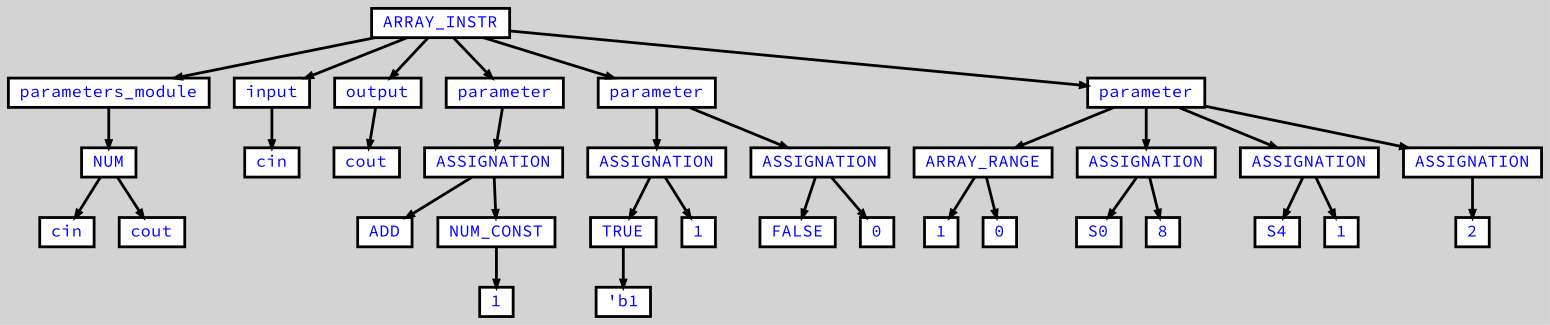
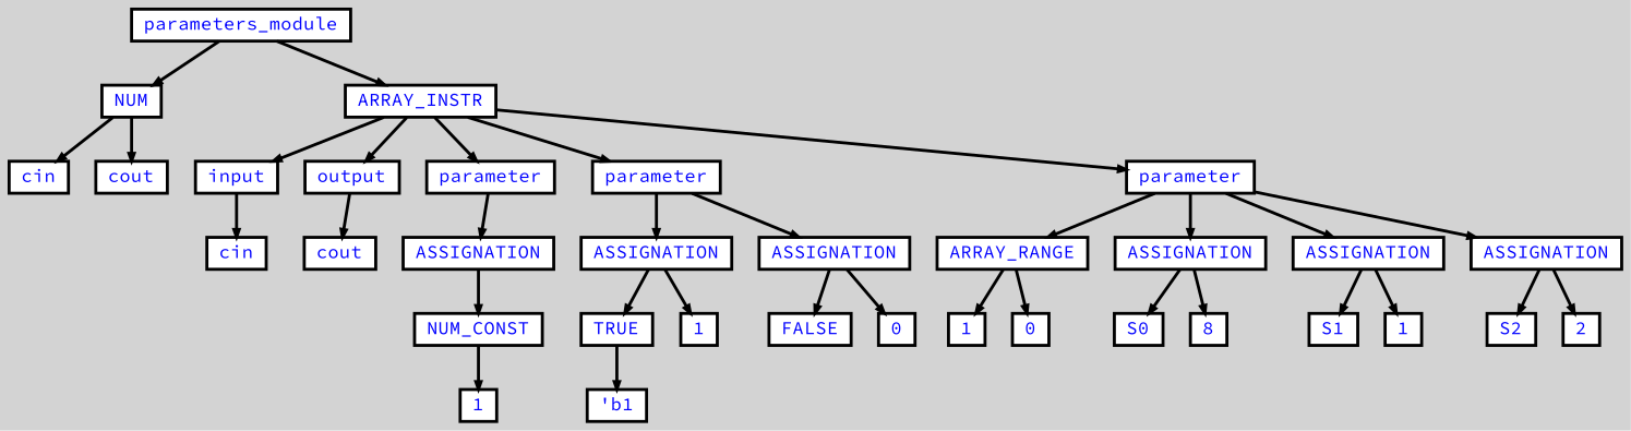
  digraph {
    bgcolor=lightgrey
    fontname="Source Code Pro"
    ordering=out
    ranksep=.4
    node [color=black fillcolor=white fixedsize=false fontcolor=blue fontname="Source Code Pro" fontsize=12 shape=box style="filled, solid, bold"]
    edge [arrowsize=.5 color=black fontname="Source Code Pro" style=bold]
    n1 [height=.25 label=parameters_module width=.25]
    n2 [height=.25 label=NUM width=.25]
    n3 [height=.25 label=ARRAY_INSTR width=.25]
    n4 [height=.25 label=cin width=.25]
    n5 [height=.25 label=cout width=.25]
    n6 [height=.25 label=input width=.25]
    n7 [height=.25 label=output width=.25]
    n8 [height=.25 label=parameter width=.25]
    n9 [height=.25 label=parameter width=.25]
    n10 [height=.25 label=parameter width=.25]
    n11 [height=.25 label=cin width=.25]
    n12 [height=.25 label=cout width=.25]
    n13 [height=.25 label=ASSIGNATION width=.25]
    n14 [height=.25 label=ASSIGNATION width=.25]
    n15 [height=.25 label=ASSIGNATION width=.25]
    n16 [height=.25 label=ARRAY_RANGE width=.25]
    n17 [height=.25 label=ASSIGNATION width=.25]
    n18 [height=.25 label=ASSIGNATION width=.25]
    n19 [height=.25 label=ASSIGNATION width=.25]
-   n20 [height=.25 label=ADD width=.25]
    n21 [height=.25 label=NUM_CONST width=.25]
    n22 [height=.25 label=1 width=.25]
    n23 [height=.25 label="'b1" width=.25]
    n24 [height=.25 label=TRUE width=.25]
    n25 [height=.25 label=1 width=.25]
    n26 [height=.25 label=FALSE width=.25]
    n27 [height=.25 label=0 width=.25]
    n28 [height=.25 label=1 width=.25]
    n29 [height=.25 label=0 width=.25]
    n30 [height=.25 label=S0 width=.25]
    n31 [height=.25 label=8 width=.25]
-   n32 [height=.25 label=S4 width=.25]
+   n32 [height=.25 label=S1 width=.25]
    n33 [height=.25 label=1 width=.25]
+   n34 [height=.25 label=S2 width=.25]
    n35 [height=.25 label=2 width=.25]
    n1 -> n2
-   n3 -> n1
+   n1 -> n3
    n2 -> n4
    n2 -> n5
    n3 -> n6
    n3 -> n7
    n3 -> n8
    n3 -> n9
    n3 -> n10
    n6 -> n11
    n7 -> n12
    n8 -> n13
    n9 -> n14
    n9 -> n15
    n10 -> n16
    n10 -> n17
    n10 -> n18
    n10 -> n19
-   n13 -> n20
    n13 -> n21
    n14 -> n24
    n14 -> n25
    n15 -> n26
    n15 -> n27
    n16 -> n28
    n16 -> n29
    n17 -> n30
    n17 -> n31
    n18 -> n32
    n18 -> n33
+   n19 -> n34
    n19 -> n35
    n21 -> n22
    n24 -> n23
  }
